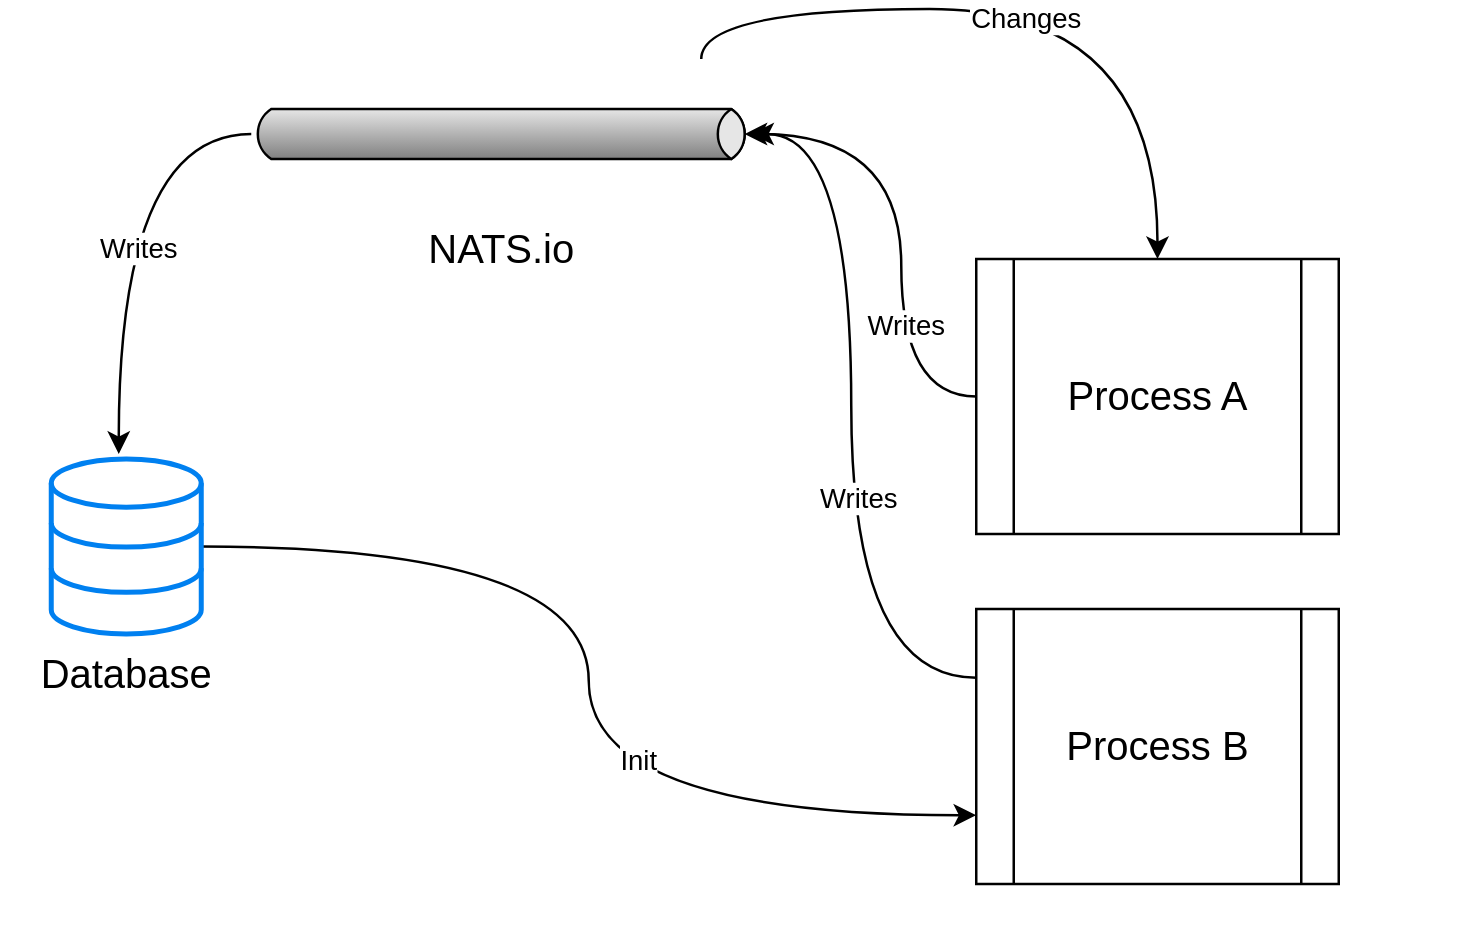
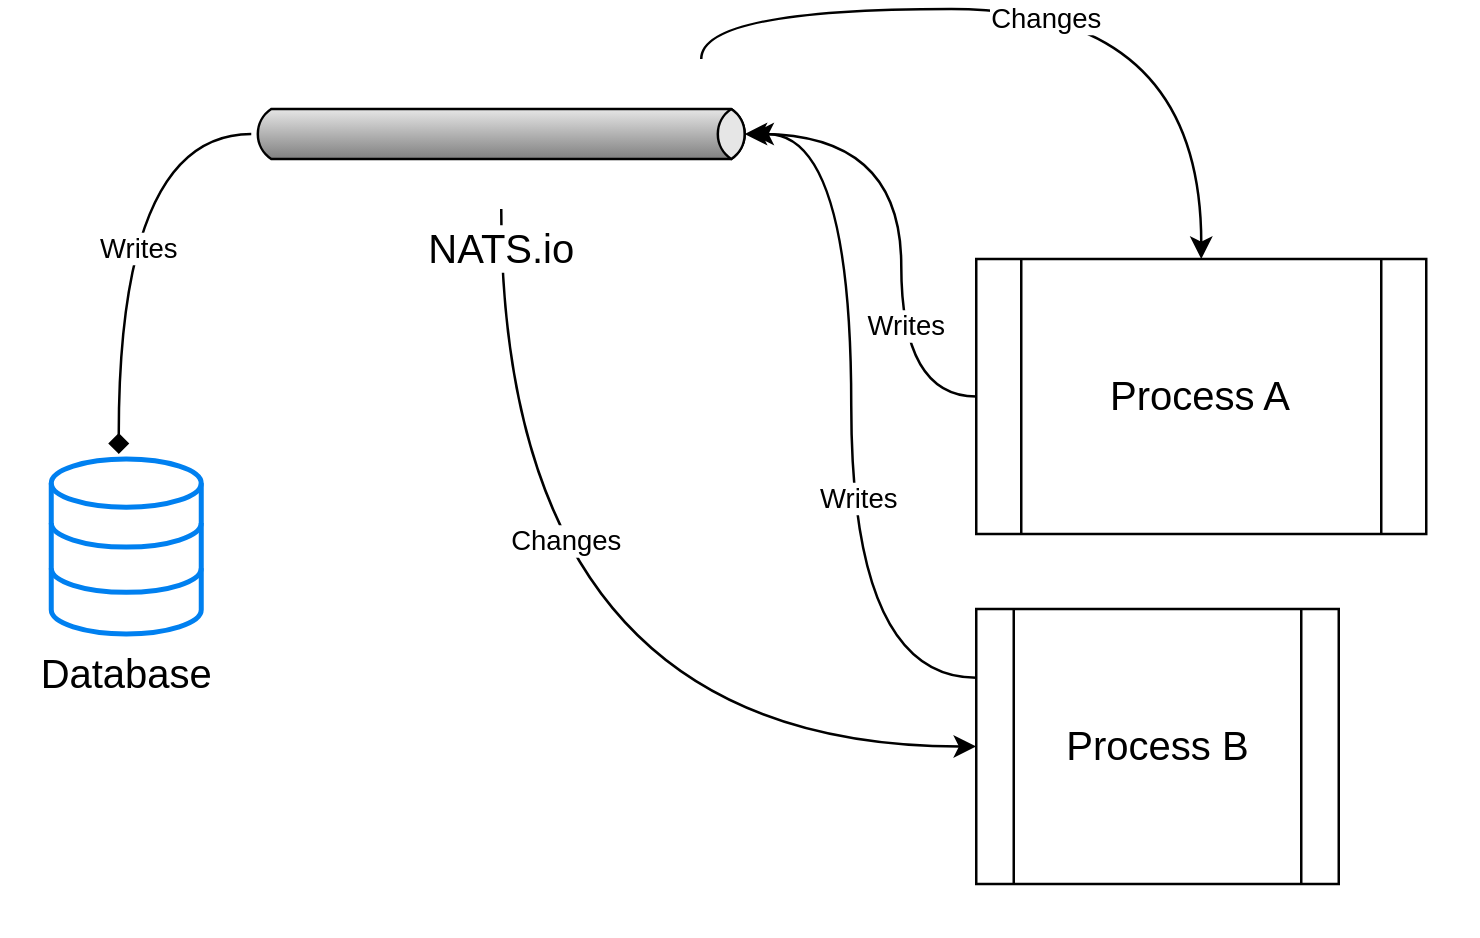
  <mxCell id="0" />
  <mxCell id="1" parent="0" />
- <mxCell id="2" style="edgeStyle=orthogonalEdgeStyle;curved=1;rounded=0;orthogonalLoop=1;jettySize=auto;html=1;entryX=0;entryY=0.75;entryDx=0;entryDy=0;" edge="1" parent="1" source="4" target="17"><mxGeometry relative="1" as="geometry"><mxPoint x="220" y="390" as="targetPoint" /></mxGeometry></mxCell>
- <mxCell id="3" value="Init" style="edgeLabel;html=1;align=center;verticalAlign=middle;resizable=0;points=[];" vertex="1" connectable="0" parent="2"><mxGeometry x="0.353" y="23" relative="1" as="geometry"><mxPoint y="1" as="offset" /></mxGeometry></mxCell>
  <mxCell id="4" value="&lt;font style=&quot;font-size: 16px&quot;&gt;Database&lt;/font&gt;" style="html=1;verticalLabelPosition=bottom;align=center;labelBackgroundColor=#ffffff;verticalAlign=top;strokeWidth=2;strokeColor=#0080F0;shadow=0;dashed=0;shape=mxgraph.ios7.icons.data;" vertex="1" parent="1"><mxGeometry x="20" y="180" width="60" height="70" as="geometry" /></mxCell>
- <mxCell id="5" style="edgeStyle=orthogonalEdgeStyle;curved=1;rounded=0;orthogonalLoop=1;jettySize=auto;html=1;entryX=0.45;entryY=-0.029;entryDx=0;entryDy=0;entryPerimeter=0;" edge="1" parent="1" source="11" target="4"><mxGeometry relative="1" as="geometry" /></mxCell>
+ <mxCell id="5" style="edgeStyle=orthogonalEdgeStyle;curved=1;rounded=0;orthogonalLoop=1;jettySize=auto;html=1;entryX=0.45;entryY=-0.029;entryDx=0;entryDy=0;entryPerimeter=0;endArrow=diamond;" edge="1" parent="1" source="11" target="4"><mxGeometry relative="1" as="geometry" /></mxCell>
  <mxCell id="6" value="Writes" style="edgeLabel;html=1;align=center;verticalAlign=middle;resizable=0;points=[];" vertex="1" connectable="0" parent="5"><mxGeometry x="0.083" y="7" relative="1" as="geometry"><mxPoint as="offset" /></mxGeometry></mxCell>
  <mxCell id="7" style="edgeStyle=orthogonalEdgeStyle;curved=1;rounded=0;orthogonalLoop=1;jettySize=auto;html=1;entryX=0.5;entryY=0;entryDx=0;entryDy=0;exitX=0;exitY=0;exitDx=180;exitDy=0;exitPerimeter=0;" edge="1" parent="1" source="11" target="14"><mxGeometry relative="1" as="geometry" /></mxCell>
  <mxCell id="8" value="Changes" style="edgeLabel;html=1;align=center;verticalAlign=middle;resizable=0;points=[];" vertex="1" connectable="0" parent="7"><mxGeometry x="-0.017" y="-3" relative="1" as="geometry"><mxPoint as="offset" /></mxGeometry></mxCell>
+ <mxCell id="9" style="edgeStyle=orthogonalEdgeStyle;curved=1;rounded=0;orthogonalLoop=1;jettySize=auto;html=1;exitX=0;exitY=1;exitDx=100;exitDy=0;exitPerimeter=0;entryX=0;entryY=0.5;entryDx=0;entryDy=0;" edge="1" parent="1" source="11" target="17"><mxGeometry relative="1" as="geometry" /></mxCell>
+ <mxCell id="10" value="Changes" style="edgeLabel;html=1;align=center;verticalAlign=middle;resizable=0;points=[];" vertex="1" connectable="0" parent="9"><mxGeometry x="-0.348" y="25" relative="1" as="geometry"><mxPoint as="offset" /></mxGeometry></mxCell>
  <mxCell id="11" value="&lt;font style=&quot;font-size: 16px&quot;&gt;NATS.io&lt;/font&gt;" style="strokeWidth=1;outlineConnect=0;dashed=0;align=center;html=1;fontSize=8;shape=mxgraph.eip.messageChannel;verticalLabelPosition=bottom;labelBackgroundColor=#ffffff;verticalAlign=top;" vertex="1" parent="1"><mxGeometry x="100" y="20" width="200" height="60" as="geometry" /></mxCell>
  <mxCell id="12" style="edgeStyle=orthogonalEdgeStyle;curved=1;rounded=0;orthogonalLoop=1;jettySize=auto;html=1;exitX=0;exitY=0.5;exitDx=0;exitDy=0;entryX=1;entryY=0.5;entryDx=-2.7;entryDy=0;entryPerimeter=0;" edge="1" parent="1" source="14" target="11"><mxGeometry relative="1" as="geometry"><Array as="points"><mxPoint x="360" y="155" /><mxPoint x="360" y="50" /></Array></mxGeometry></mxCell>
  <mxCell id="13" value="Writes" style="edgeLabel;html=1;align=center;verticalAlign=middle;resizable=0;points=[];" vertex="1" connectable="0" parent="12"><mxGeometry x="-0.403" y="-1" relative="1" as="geometry"><mxPoint as="offset" /></mxGeometry></mxCell>
- <mxCell id="14" value="&lt;font style=&quot;font-size: 16px&quot;&gt;Process A&lt;/font&gt;" style="shape=process;whiteSpace=wrap;html=1;backgroundOutline=1;" vertex="1" parent="1"><mxGeometry x="390" y="100" width="145" height="110" as="geometry" /></mxCell>
+ <mxCell id="14" value="&lt;font style=&quot;font-size: 16px&quot;&gt;Process A&lt;/font&gt;" style="shape=process;whiteSpace=wrap;html=1;backgroundOutline=1;" vertex="1" parent="1"><mxGeometry x="390" y="100" width="180" height="110" as="geometry" /></mxCell>
  <mxCell id="15" style="edgeStyle=orthogonalEdgeStyle;curved=1;rounded=0;orthogonalLoop=1;jettySize=auto;html=1;exitX=0;exitY=0.25;exitDx=0;exitDy=0;" edge="1" parent="1" source="17"><mxGeometry relative="1" as="geometry"><mxPoint x="300" y="50" as="targetPoint" /><Array as="points"><mxPoint x="340" y="268" /><mxPoint x="340" y="50" /></Array></mxGeometry></mxCell>
  <mxCell id="16" value="Writes" style="edgeLabel;html=1;align=center;verticalAlign=middle;resizable=0;points=[];" vertex="1" connectable="0" parent="15"><mxGeometry x="-0.206" y="-2" relative="1" as="geometry"><mxPoint as="offset" /></mxGeometry></mxCell>
  <mxCell id="17" value="&lt;font style=&quot;font-size: 16px&quot;&gt;Process B&lt;/font&gt;" style="shape=process;whiteSpace=wrap;html=1;backgroundOutline=1;" vertex="1" parent="1"><mxGeometry x="390" y="240" width="145" height="110" as="geometry" /></mxCell>
